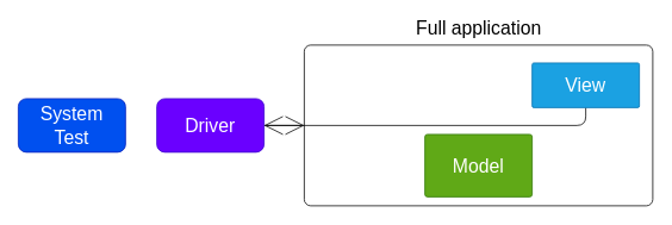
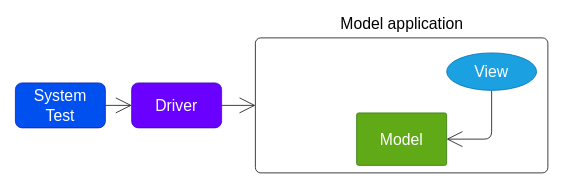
  <mxCell id="0" />
  <mxCell id="1" parent="0" />
+ <mxCell id="2" style="edgeStyle=orthogonalEdgeStyle;html=1;exitX=1;exitY=0.5;exitDx=0;exitDy=0;entryX=0;entryY=0.5;entryDx=0;entryDy=0;endArrow=open;endFill=0;endSize=19;" edge="1" parent="1" source="3" target="5"><mxGeometry relative="1" as="geometry" /></mxCell>
  <mxCell id="3" value="System&lt;br style=&quot;font-size: 21px;&quot;&gt;Test" style="rounded=1;whiteSpace=wrap;html=1;fontSize=21;fillColor=#0050ef;strokeColor=#001DBC;fontColor=#ffffff;" vertex="1" parent="1"><mxGeometry x="20" y="110" width="120" height="60" as="geometry" /></mxCell>
  <mxCell id="4" style="edgeStyle=orthogonalEdgeStyle;html=1;exitX=1;exitY=0.5;exitDx=0;exitDy=0;entryX=0;entryY=0.5;entryDx=0;entryDy=0;endArrow=open;endFill=0;endSize=19;" edge="1" parent="1" source="5" target="6"><mxGeometry relative="1" as="geometry" /></mxCell>
  <mxCell id="5" value="Driver" style="rounded=1;whiteSpace=wrap;html=1;fontSize=21;fillColor=#6a00ff;strokeColor=#3700CC;fontColor=#ffffff;" vertex="1" parent="1"><mxGeometry x="175" y="110" width="120" height="60" as="geometry" /></mxCell>
  <mxCell id="6" value="" style="rounded=1;whiteSpace=wrap;html=1;arcSize=4;" vertex="1" parent="1"><mxGeometry x="340" y="50" width="390" height="180" as="geometry" /></mxCell>
  <mxCell id="7" value="Model" style="rounded=1;whiteSpace=wrap;html=1;arcSize=4;fontSize=21;fillColor=#60a917;strokeColor=#2D7600;fontColor=#ffffff;" vertex="1" parent="1"><mxGeometry x="475" y="150" width="120" height="70" as="geometry" /></mxCell>
- <mxCell id="8" style="edgeStyle=orthogonalEdgeStyle;html=1;exitX=0.5;exitY=1;exitDx=0;exitDy=0;endArrow=open;endFill=0;endSize=19;" edge="1" parent="1" source="9" target="5"><mxGeometry relative="1" as="geometry" /></mxCell>
- <mxCell id="9" value="View" style="rounded=1;whiteSpace=wrap;html=1;arcSize=4;fontSize=21;fillColor=#1ba1e2;strokeColor=#006EAF;fontColor=#ffffff;" vertex="1" parent="1"><mxGeometry x="595" y="70" width="120" height="50" as="geometry" /></mxCell>
- <mxCell id="10" value="Full application" style="text;html=1;strokeColor=none;fillColor=none;align=center;verticalAlign=middle;whiteSpace=wrap;rounded=0;fontSize=21;" vertex="1" parent="1"><mxGeometry x="392.5" y="20" width="285" height="20" as="geometry" /></mxCell>
+ <mxCell id="8" style="edgeStyle=orthogonalEdgeStyle;html=1;exitX=0.5;exitY=1;exitDx=0;exitDy=0;entryX=1;entryY=0.5;entryDx=0;entryDy=0;endArrow=open;endFill=0;endSize=19;" edge="1" parent="1" source="9" target="7"><mxGeometry relative="1" as="geometry" /></mxCell>
+ <mxCell id="9" value="View" style="ellipse;whiteSpace=wrap;html=1;arcSize=4;fontSize=21;fillColor=#1ba1e2;strokeColor=#006EAF;fontColor=#ffffff;" vertex="1" parent="1"><mxGeometry x="595" y="70" width="120" height="50" as="geometry" /></mxCell>
+ <mxCell id="10" value="Model application" style="text;html=1;strokeColor=none;fillColor=none;align=center;verticalAlign=middle;whiteSpace=wrap;rounded=0;fontSize=21;" vertex="1" parent="1"><mxGeometry x="392.5" y="20" width="285" height="20" as="geometry" /></mxCell>
